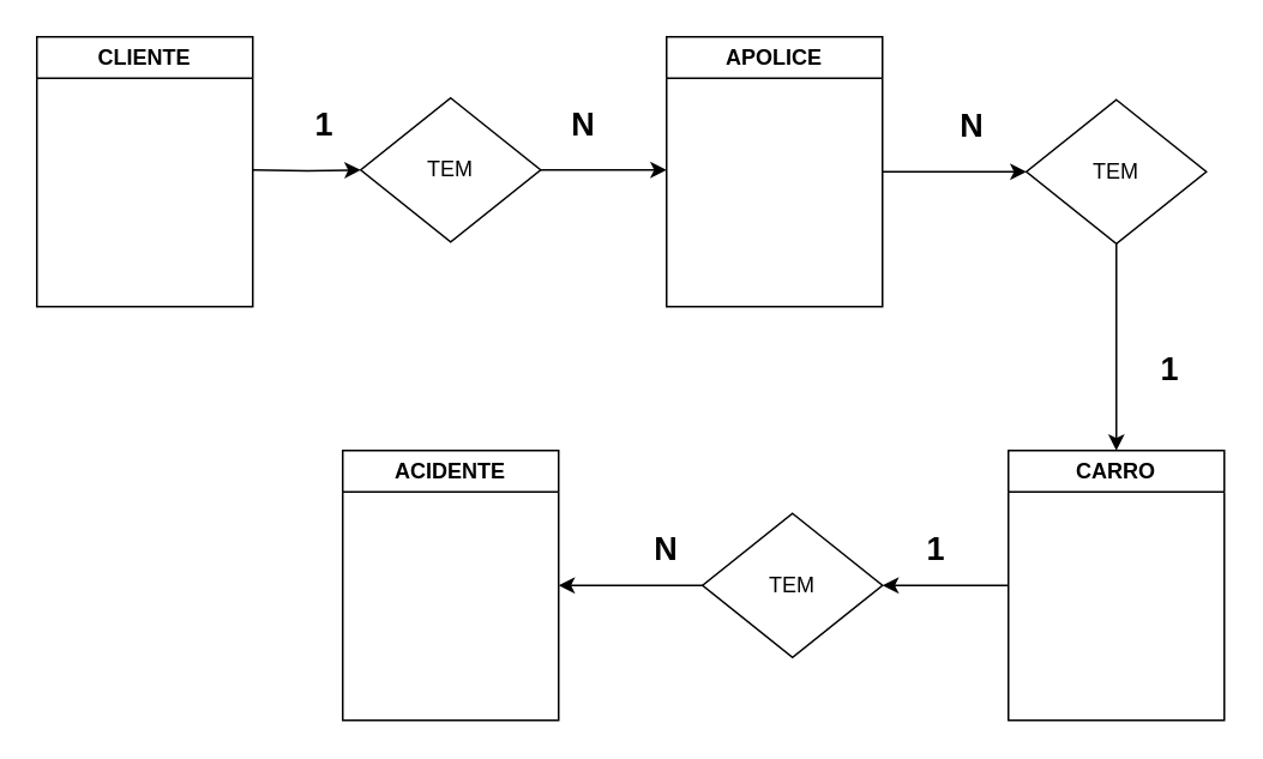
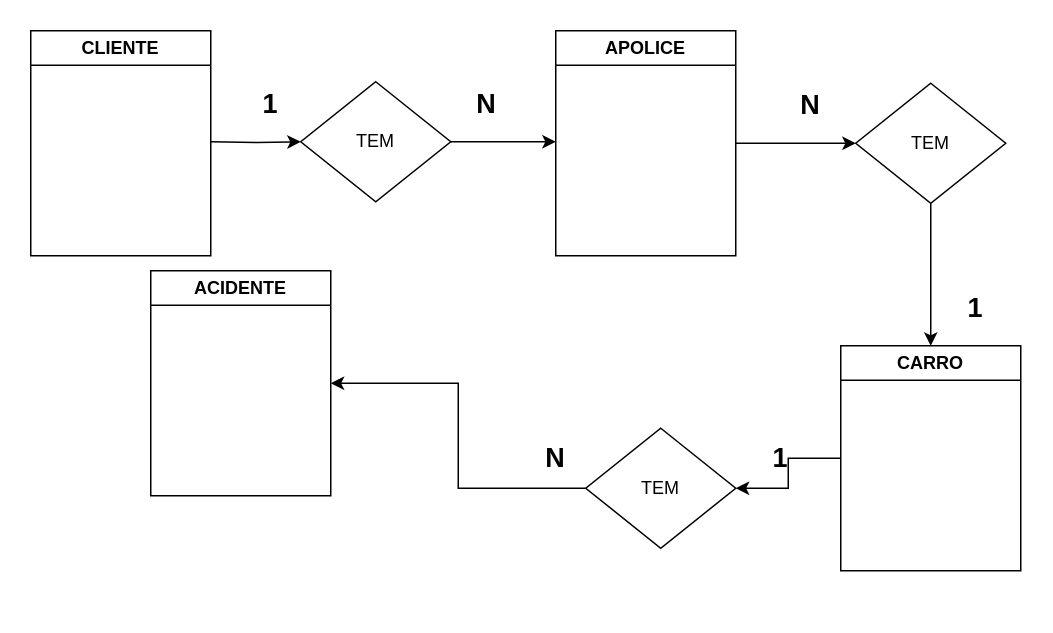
  <mxCell id="0" />
  <mxCell id="1" parent="0" />
  <mxCell id="2" style="edgeStyle=orthogonalEdgeStyle;rounded=0;orthogonalLoop=1;jettySize=auto;html=1;" edge="1" parent="1" target="10"><mxGeometry relative="1" as="geometry"><mxPoint x="140" y="94" as="sourcePoint" /></mxGeometry></mxCell>
  <mxCell id="3" value="CLIENTE" style="swimlane;whiteSpace=wrap;html=1;" vertex="1" parent="1"><mxGeometry x="20" y="20" width="120" height="150" as="geometry" /></mxCell>
  <mxCell id="4" style="edgeStyle=orthogonalEdgeStyle;rounded=0;orthogonalLoop=1;jettySize=auto;html=1;" edge="1" parent="1" source="5" target="12"><mxGeometry relative="1" as="geometry" /></mxCell>
  <mxCell id="5" value="APOLICE" style="swimlane;whiteSpace=wrap;html=1;" vertex="1" parent="1"><mxGeometry x="370" y="20" width="120" height="150" as="geometry" /></mxCell>
  <mxCell id="6" style="edgeStyle=orthogonalEdgeStyle;rounded=0;orthogonalLoop=1;jettySize=auto;html=1;" edge="1" parent="1" source="7" target="14"><mxGeometry relative="1" as="geometry" /></mxCell>
- <mxCell id="7" value="CARRO" style="swimlane;whiteSpace=wrap;html=1;" vertex="1" parent="1"><mxGeometry x="560" y="250" width="120" height="150" as="geometry" /></mxCell>
- <mxCell id="8" value="ACIDENTE" style="swimlane;whiteSpace=wrap;html=1;" vertex="1" parent="1"><mxGeometry x="190" y="250" width="120" height="150" as="geometry" /></mxCell>
+ <mxCell id="7" value="CARRO" style="swimlane;whiteSpace=wrap;html=1;" vertex="1" parent="1"><mxGeometry x="560" y="230" width="120" height="150" as="geometry" /></mxCell>
+ <mxCell id="8" value="ACIDENTE" style="swimlane;whiteSpace=wrap;html=1;" vertex="1" parent="1"><mxGeometry x="100" y="180" width="120" height="150" as="geometry" /></mxCell>
  <mxCell id="9" style="edgeStyle=orthogonalEdgeStyle;rounded=0;orthogonalLoop=1;jettySize=auto;html=1;exitX=1;exitY=0.5;exitDx=0;exitDy=0;entryX=0;entryY=0.5;entryDx=0;entryDy=0;" edge="1" parent="1" source="10"><mxGeometry relative="1" as="geometry"><mxPoint x="370" y="94" as="targetPoint" /></mxGeometry></mxCell>
  <mxCell id="10" value="TEM" style="rhombus;whiteSpace=wrap;html=1;" vertex="1" parent="1"><mxGeometry x="200" y="54" width="100" height="80" as="geometry" /></mxCell>
  <mxCell id="11" style="edgeStyle=orthogonalEdgeStyle;rounded=0;orthogonalLoop=1;jettySize=auto;html=1;" edge="1" parent="1" source="12" target="7"><mxGeometry relative="1" as="geometry" /></mxCell>
  <mxCell id="12" value="TEM" style="rhombus;whiteSpace=wrap;html=1;" vertex="1" parent="1"><mxGeometry x="570" y="55" width="100" height="80" as="geometry" /></mxCell>
  <mxCell id="13" style="edgeStyle=orthogonalEdgeStyle;rounded=0;orthogonalLoop=1;jettySize=auto;html=1;exitX=0;exitY=0.5;exitDx=0;exitDy=0;entryX=1;entryY=0.5;entryDx=0;entryDy=0;" edge="1" parent="1" source="14" target="8"><mxGeometry relative="1" as="geometry" /></mxCell>
  <mxCell id="14" value="TEM" style="rhombus;whiteSpace=wrap;html=1;" vertex="1" parent="1"><mxGeometry x="390" y="285" width="100" height="80" as="geometry" /></mxCell>
  <mxCell id="15" value="1" style="text;html=1;strokeColor=none;fillColor=none;align=center;verticalAlign=middle;whiteSpace=wrap;rounded=0;fontSize=18;fontStyle=1" vertex="1" parent="1"><mxGeometry x="150" y="54" width="60" height="30" as="geometry" /></mxCell>
  <mxCell id="16" value="N" style="text;html=1;strokeColor=none;fillColor=none;align=center;verticalAlign=middle;whiteSpace=wrap;rounded=0;fontSize=18;fontStyle=1" vertex="1" parent="1"><mxGeometry x="294" y="54" width="60" height="30" as="geometry" /></mxCell>
  <mxCell id="17" value="N" style="text;html=1;strokeColor=none;fillColor=none;align=center;verticalAlign=middle;whiteSpace=wrap;rounded=0;fontSize=18;fontStyle=1" vertex="1" parent="1"><mxGeometry x="510" y="55" width="60" height="30" as="geometry" /></mxCell>
  <mxCell id="18" value="N" style="text;html=1;strokeColor=none;fillColor=none;align=center;verticalAlign=middle;whiteSpace=wrap;rounded=0;fontSize=18;fontStyle=1" vertex="1" parent="1"><mxGeometry x="340" y="290" width="60" height="30" as="geometry" /></mxCell>
  <mxCell id="19" value="1" style="text;html=1;strokeColor=none;fillColor=none;align=center;verticalAlign=middle;whiteSpace=wrap;rounded=0;fontSize=18;fontStyle=1" vertex="1" parent="1"><mxGeometry x="620" y="190" width="60" height="30" as="geometry" /></mxCell>
  <mxCell id="20" value="1" style="text;html=1;strokeColor=none;fillColor=none;align=center;verticalAlign=middle;whiteSpace=wrap;rounded=0;fontSize=18;fontStyle=1" vertex="1" parent="1"><mxGeometry x="490" y="290" width="60" height="30" as="geometry" /></mxCell>
